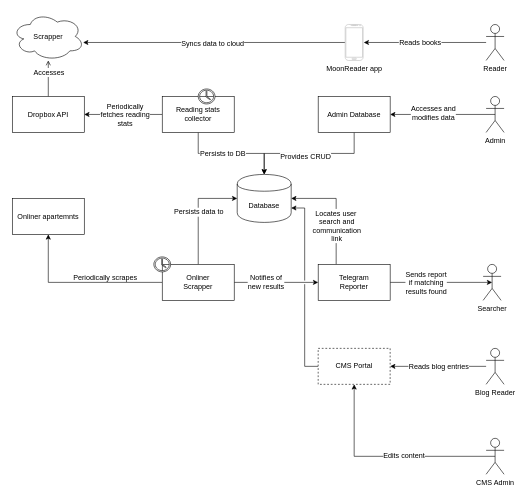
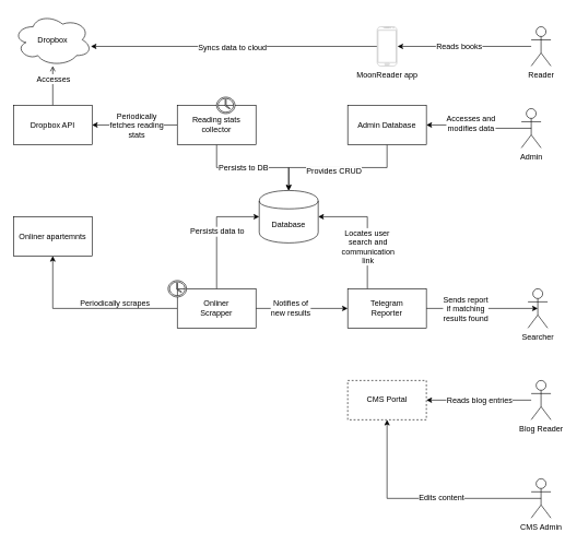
  <mxCell id="0" />
  <mxCell id="1" parent="0" />
  <mxCell id="2" value="Onliner apartemnts" style="rounded=0;whiteSpace=wrap;html=1;" vertex="1" parent="1"><mxGeometry x="20" y="330" width="120" height="60" as="geometry" /></mxCell>
  <mxCell id="3" value="Database" style="shape=cylinder;whiteSpace=wrap;html=1;boundedLbl=1;backgroundOutline=1;" vertex="1" parent="1"><mxGeometry x="395" y="290" width="90" height="80" as="geometry" /></mxCell>
  <mxCell id="4" value="Searcher" style="shape=umlActor;verticalLabelPosition=bottom;labelBackgroundColor=#ffffff;verticalAlign=top;html=1;outlineConnect=0;" vertex="1" parent="1"><mxGeometry x="805" y="440" width="30" height="60" as="geometry" /></mxCell>
  <mxCell id="5" style="edgeStyle=orthogonalEdgeStyle;rounded=0;jumpStyle=gap;orthogonalLoop=1;jettySize=auto;html=1;exitX=0.5;exitY=0.5;exitDx=0;exitDy=0;exitPerimeter=0;entryX=1;entryY=0.5;entryDx=0;entryDy=0;" edge="1" parent="1" source="7" target="26"><mxGeometry relative="1" as="geometry" /></mxCell>
  <mxCell id="6" value="Accesses and&lt;br&gt;modifies data" style="text;html=1;resizable=0;points=[];align=center;verticalAlign=middle;labelBackgroundColor=#ffffff;" vertex="1" connectable="0" parent="5"><mxGeometry x="0.189" y="-3" relative="1" as="geometry"><mxPoint as="offset" /></mxGeometry></mxCell>
- <mxCell id="7" value="Admin" style="shape=umlActor;verticalLabelPosition=bottom;labelBackgroundColor=#ffffff;verticalAlign=top;html=1;outlineConnect=0;" vertex="1" parent="1"><mxGeometry x="810" y="160" width="30" height="60" as="geometry" /></mxCell>
+ <mxCell id="7" value="Admin" style="shape=umlActor;verticalLabelPosition=bottom;labelBackgroundColor=#ffffff;verticalAlign=top;html=1;outlineConnect=0;" vertex="1" parent="1"><mxGeometry x="795" y="165" width="30" height="60" as="geometry" /></mxCell>
  <mxCell id="8" style="edgeStyle=orthogonalEdgeStyle;rounded=0;jumpStyle=gap;orthogonalLoop=1;jettySize=auto;html=1;entryX=1;entryY=0.5;entryDx=0;entryDy=0;" edge="1" parent="1" source="10" target="23"><mxGeometry relative="1" as="geometry" /></mxCell>
  <mxCell id="9" value="Reads blog entries" style="text;html=1;resizable=0;points=[];align=center;verticalAlign=middle;labelBackgroundColor=#ffffff;" vertex="1" connectable="0" parent="8"><mxGeometry x="0.325" y="-1" relative="1" as="geometry"><mxPoint x="26" y="1" as="offset" /></mxGeometry></mxCell>
  <mxCell id="10" value="Blog Reader" style="shape=umlActor;verticalLabelPosition=bottom;labelBackgroundColor=#ffffff;verticalAlign=top;html=1;outlineConnect=0;" vertex="1" parent="1"><mxGeometry x="810" y="580" width="30" height="60" as="geometry" /></mxCell>
  <mxCell id="11" style="edgeStyle=orthogonalEdgeStyle;rounded=0;jumpStyle=gap;orthogonalLoop=1;jettySize=auto;html=1;exitX=0.25;exitY=0;exitDx=0;exitDy=0;entryX=1;entryY=0.5;entryDx=0;entryDy=0;" edge="1" parent="1" source="15" target="3"><mxGeometry relative="1" as="geometry" /></mxCell>
  <mxCell id="12" value="Locates user&amp;nbsp;&lt;br&gt;search and&lt;br&gt;communication&lt;br&gt;link" style="text;html=1;resizable=0;points=[];align=center;verticalAlign=middle;labelBackgroundColor=#ffffff;" vertex="1" connectable="0" parent="11"><mxGeometry x="-0.294" relative="1" as="geometry"><mxPoint as="offset" /></mxGeometry></mxCell>
  <mxCell id="13" style="edgeStyle=orthogonalEdgeStyle;rounded=0;jumpStyle=gap;orthogonalLoop=1;jettySize=auto;html=1;exitX=1;exitY=0.5;exitDx=0;exitDy=0;entryX=0.5;entryY=0.5;entryDx=0;entryDy=0;entryPerimeter=0;" edge="1" parent="1" source="15" target="4"><mxGeometry relative="1" as="geometry" /></mxCell>
  <mxCell id="14" value="Sends report&lt;br&gt;if matching&lt;br&gt;results found" style="text;html=1;resizable=0;points=[];align=center;verticalAlign=middle;labelBackgroundColor=#ffffff;" vertex="1" connectable="0" parent="13"><mxGeometry x="-0.31" relative="1" as="geometry"><mxPoint as="offset" /></mxGeometry></mxCell>
  <mxCell id="15" value="Telegram&lt;br&gt;Reporter" style="rounded=0;whiteSpace=wrap;html=1;" vertex="1" parent="1"><mxGeometry x="530" y="440" width="120" height="60" as="geometry" /></mxCell>
  <mxCell id="16" style="edgeStyle=orthogonalEdgeStyle;rounded=0;orthogonalLoop=1;jettySize=auto;html=1;exitX=0;exitY=0.5;exitDx=0;exitDy=0;" edge="1" parent="1" source="21" target="2"><mxGeometry relative="1" as="geometry" /></mxCell>
  <mxCell id="17" style="edgeStyle=orthogonalEdgeStyle;rounded=0;orthogonalLoop=1;jettySize=auto;html=1;exitX=0.5;exitY=0;exitDx=0;exitDy=0;entryX=0;entryY=0.5;entryDx=0;entryDy=0;jumpStyle=gap;" edge="1" parent="1" source="21" target="3"><mxGeometry relative="1" as="geometry" /></mxCell>
  <mxCell id="18" value="Persists data to" style="text;html=1;resizable=0;points=[];align=center;verticalAlign=middle;labelBackgroundColor=#ffffff;" vertex="1" connectable="0" parent="17"><mxGeometry relative="1" as="geometry"><mxPoint as="offset" /></mxGeometry></mxCell>
  <mxCell id="19" style="edgeStyle=orthogonalEdgeStyle;rounded=0;jumpStyle=gap;orthogonalLoop=1;jettySize=auto;html=1;exitX=1;exitY=0.5;exitDx=0;exitDy=0;entryX=0;entryY=0.5;entryDx=0;entryDy=0;" edge="1" parent="1" source="21" target="15"><mxGeometry relative="1" as="geometry" /></mxCell>
  <mxCell id="20" value="Notifies of&lt;br&gt;new results" style="text;html=1;resizable=0;points=[];align=center;verticalAlign=middle;labelBackgroundColor=#ffffff;" vertex="1" connectable="0" parent="19"><mxGeometry x="-0.263" y="2" relative="1" as="geometry"><mxPoint as="offset" /></mxGeometry></mxCell>
  <mxCell id="21" value="Onliner&lt;br&gt;Scrapper" style="rounded=0;whiteSpace=wrap;html=1;" vertex="1" parent="1"><mxGeometry x="270" y="440" width="120" height="60" as="geometry" /></mxCell>
- <mxCell id="22" style="edgeStyle=orthogonalEdgeStyle;rounded=0;jumpStyle=gap;orthogonalLoop=1;jettySize=auto;html=1;exitX=0;exitY=0.5;exitDx=0;exitDy=0;entryX=1;entryY=0.7;entryDx=0;entryDy=0;" edge="1" parent="1" source="23" target="3"><mxGeometry relative="1" as="geometry" /></mxCell>
  <mxCell id="23" value="CMS Portal" style="rounded=0;whiteSpace=wrap;html=1;dashed=1;" vertex="1" parent="1"><mxGeometry x="530" y="580" width="120" height="60" as="geometry" /></mxCell>
  <mxCell id="24" style="edgeStyle=orthogonalEdgeStyle;rounded=0;jumpStyle=gap;orthogonalLoop=1;jettySize=auto;html=1;exitX=0.5;exitY=1;exitDx=0;exitDy=0;entryX=0.5;entryY=0;entryDx=0;entryDy=0;" edge="1" parent="1" source="26" target="3"><mxGeometry relative="1" as="geometry" /></mxCell>
  <mxCell id="25" value="Provides CRUD" style="text;html=1;resizable=0;points=[];align=center;verticalAlign=middle;labelBackgroundColor=#ffffff;" vertex="1" connectable="0" parent="24"><mxGeometry x="0.381" y="1" relative="1" as="geometry"><mxPoint x="35" y="4" as="offset" /></mxGeometry></mxCell>
  <mxCell id="26" value="Admin Database" style="rounded=0;whiteSpace=wrap;html=1;" vertex="1" parent="1"><mxGeometry x="530" y="160" width="120" height="60" as="geometry" /></mxCell>
  <mxCell id="27" value="Periodically scrapes" style="text;html=1;resizable=0;points=[];autosize=1;align=left;verticalAlign=top;spacingTop=-4;" vertex="1" parent="1"><mxGeometry x="120" y="452.5" width="120" height="20" as="geometry" /></mxCell>
  <mxCell id="28" style="edgeStyle=orthogonalEdgeStyle;rounded=0;jumpStyle=gap;orthogonalLoop=1;jettySize=auto;html=1;exitX=0.5;exitY=0;exitDx=0;exitDy=0;endArrow=open;" edge="1" parent="1" source="30" target="36"><mxGeometry relative="1" as="geometry" /></mxCell>
  <mxCell id="29" value="Accesses" style="text;html=1;resizable=0;points=[];align=center;verticalAlign=middle;labelBackgroundColor=#ffffff;" vertex="1" connectable="0" parent="28"><mxGeometry x="0.36" relative="1" as="geometry"><mxPoint as="offset" /></mxGeometry></mxCell>
  <mxCell id="30" value="Dropbox API" style="rounded=0;whiteSpace=wrap;html=1;gradientColor=none;" vertex="1" parent="1"><mxGeometry x="20" y="160" width="120" height="60" as="geometry" /></mxCell>
  <mxCell id="31" style="edgeStyle=orthogonalEdgeStyle;rounded=0;jumpStyle=gap;orthogonalLoop=1;jettySize=auto;html=1;exitX=0;exitY=0.5;exitDx=0;exitDy=0;entryX=1;entryY=0.5;entryDx=0;entryDy=0;" edge="1" parent="1" source="35" target="30"><mxGeometry relative="1" as="geometry" /></mxCell>
  <mxCell id="32" value="Periodically&lt;br&gt;fetches reading&lt;br&gt;stats" style="text;html=1;resizable=0;points=[];align=center;verticalAlign=middle;labelBackgroundColor=#ffffff;" vertex="1" connectable="0" parent="31"><mxGeometry x="0.355" relative="1" as="geometry"><mxPoint x="25" as="offset" /></mxGeometry></mxCell>
  <mxCell id="33" style="edgeStyle=orthogonalEdgeStyle;rounded=0;jumpStyle=gap;orthogonalLoop=1;jettySize=auto;html=1;exitX=0.5;exitY=1;exitDx=0;exitDy=0;" edge="1" parent="1" source="35" target="3"><mxGeometry relative="1" as="geometry" /></mxCell>
  <mxCell id="34" value="Persists to DB" style="text;html=1;resizable=0;points=[];align=center;verticalAlign=middle;labelBackgroundColor=#ffffff;" vertex="1" connectable="0" parent="33"><mxGeometry x="-0.171" relative="1" as="geometry"><mxPoint as="offset" /></mxGeometry></mxCell>
  <mxCell id="35" value="Reading stats&lt;br&gt;collector" style="rounded=0;whiteSpace=wrap;html=1;" vertex="1" parent="1"><mxGeometry x="270" y="160" width="120" height="60" as="geometry" /></mxCell>
- <mxCell id="36" value="Scrapper" style="ellipse;shape=cloud;whiteSpace=wrap;html=1;" vertex="1" parent="1"><mxGeometry x="20" y="20" width="120" height="80" as="geometry" /></mxCell>
+ <mxCell id="36" value="Dropbox" style="ellipse;shape=cloud;whiteSpace=wrap;html=1;" vertex="1" parent="1"><mxGeometry x="20" y="20" width="120" height="80" as="geometry" /></mxCell>
  <mxCell id="37" style="edgeStyle=orthogonalEdgeStyle;rounded=0;jumpStyle=gap;orthogonalLoop=1;jettySize=auto;html=1;entryX=1.033;entryY=0.5;entryDx=0;entryDy=0;entryPerimeter=0;" edge="1" parent="1" source="39" target="42"><mxGeometry relative="1" as="geometry" /></mxCell>
  <mxCell id="38" value="Reads books" style="text;html=1;resizable=0;points=[];align=center;verticalAlign=middle;labelBackgroundColor=#ffffff;" vertex="1" connectable="0" parent="37"><mxGeometry x="0.165" y="4" relative="1" as="geometry"><mxPoint x="8" y="-4" as="offset" /></mxGeometry></mxCell>
  <mxCell id="39" value="Reader" style="shape=umlActor;verticalLabelPosition=bottom;labelBackgroundColor=#ffffff;verticalAlign=top;html=1;outlineConnect=0;" vertex="1" parent="1"><mxGeometry x="810" y="40" width="30" height="60" as="geometry" /></mxCell>
  <mxCell id="40" style="edgeStyle=orthogonalEdgeStyle;rounded=0;jumpStyle=gap;orthogonalLoop=1;jettySize=auto;html=1;" edge="1" parent="1" source="42" target="36"><mxGeometry relative="1" as="geometry"><Array as="points"><mxPoint x="290" y="70" /><mxPoint x="290" y="70" /></Array></mxGeometry></mxCell>
  <mxCell id="41" value="Syncs data to cloud" style="text;html=1;resizable=0;points=[];align=center;verticalAlign=middle;labelBackgroundColor=#ffffff;" vertex="1" connectable="0" parent="40"><mxGeometry x="0.015" y="1" relative="1" as="geometry"><mxPoint as="offset" /></mxGeometry></mxCell>
  <mxCell id="42" value="MoonReader app" style="verticalLabelPosition=bottom;verticalAlign=top;html=1;shadow=0;dashed=0;strokeWidth=1;shape=mxgraph.android.phone2;fillColor=#ffffff;strokeColor=#c0c0c0;" vertex="1" parent="1"><mxGeometry x="575" y="40" width="30" height="60" as="geometry" /></mxCell>
  <mxCell id="43" value="" style="pointerEvents=1;shadow=0;dashed=0;html=1;labelPosition=center;verticalLabelPosition=bottom;verticalAlign=top;outlineConnect=0;align=center;shape=mxgraph.office.concepts.clock;" vertex="1" parent="1"><mxGeometry x="330" y="147.5" width="28" height="25" as="geometry" /></mxCell>
  <mxCell id="44" value="" style="pointerEvents=1;shadow=0;dashed=0;html=1;labelPosition=center;verticalLabelPosition=bottom;verticalAlign=top;outlineConnect=0;align=center;shape=mxgraph.office.concepts.clock;" vertex="1" parent="1"><mxGeometry x="256" y="427.5" width="28" height="25" as="geometry" /></mxCell>
  <mxCell id="45" style="edgeStyle=orthogonalEdgeStyle;rounded=0;jumpStyle=gap;orthogonalLoop=1;jettySize=auto;html=1;exitX=0.5;exitY=0.5;exitDx=0;exitDy=0;exitPerimeter=0;" edge="1" parent="1" source="47" target="23"><mxGeometry relative="1" as="geometry" /></mxCell>
  <mxCell id="46" value="Edits content" style="text;html=1;resizable=0;points=[];align=center;verticalAlign=middle;labelBackgroundColor=#ffffff;" vertex="1" connectable="0" parent="45"><mxGeometry x="-0.138" y="-2" relative="1" as="geometry"><mxPoint as="offset" /></mxGeometry></mxCell>
  <mxCell id="47" value="CMS Admin" style="shape=umlActor;verticalLabelPosition=bottom;labelBackgroundColor=#ffffff;verticalAlign=top;html=1;outlineConnect=0;" vertex="1" parent="1"><mxGeometry x="810" y="730" width="30" height="60" as="geometry" /></mxCell>
